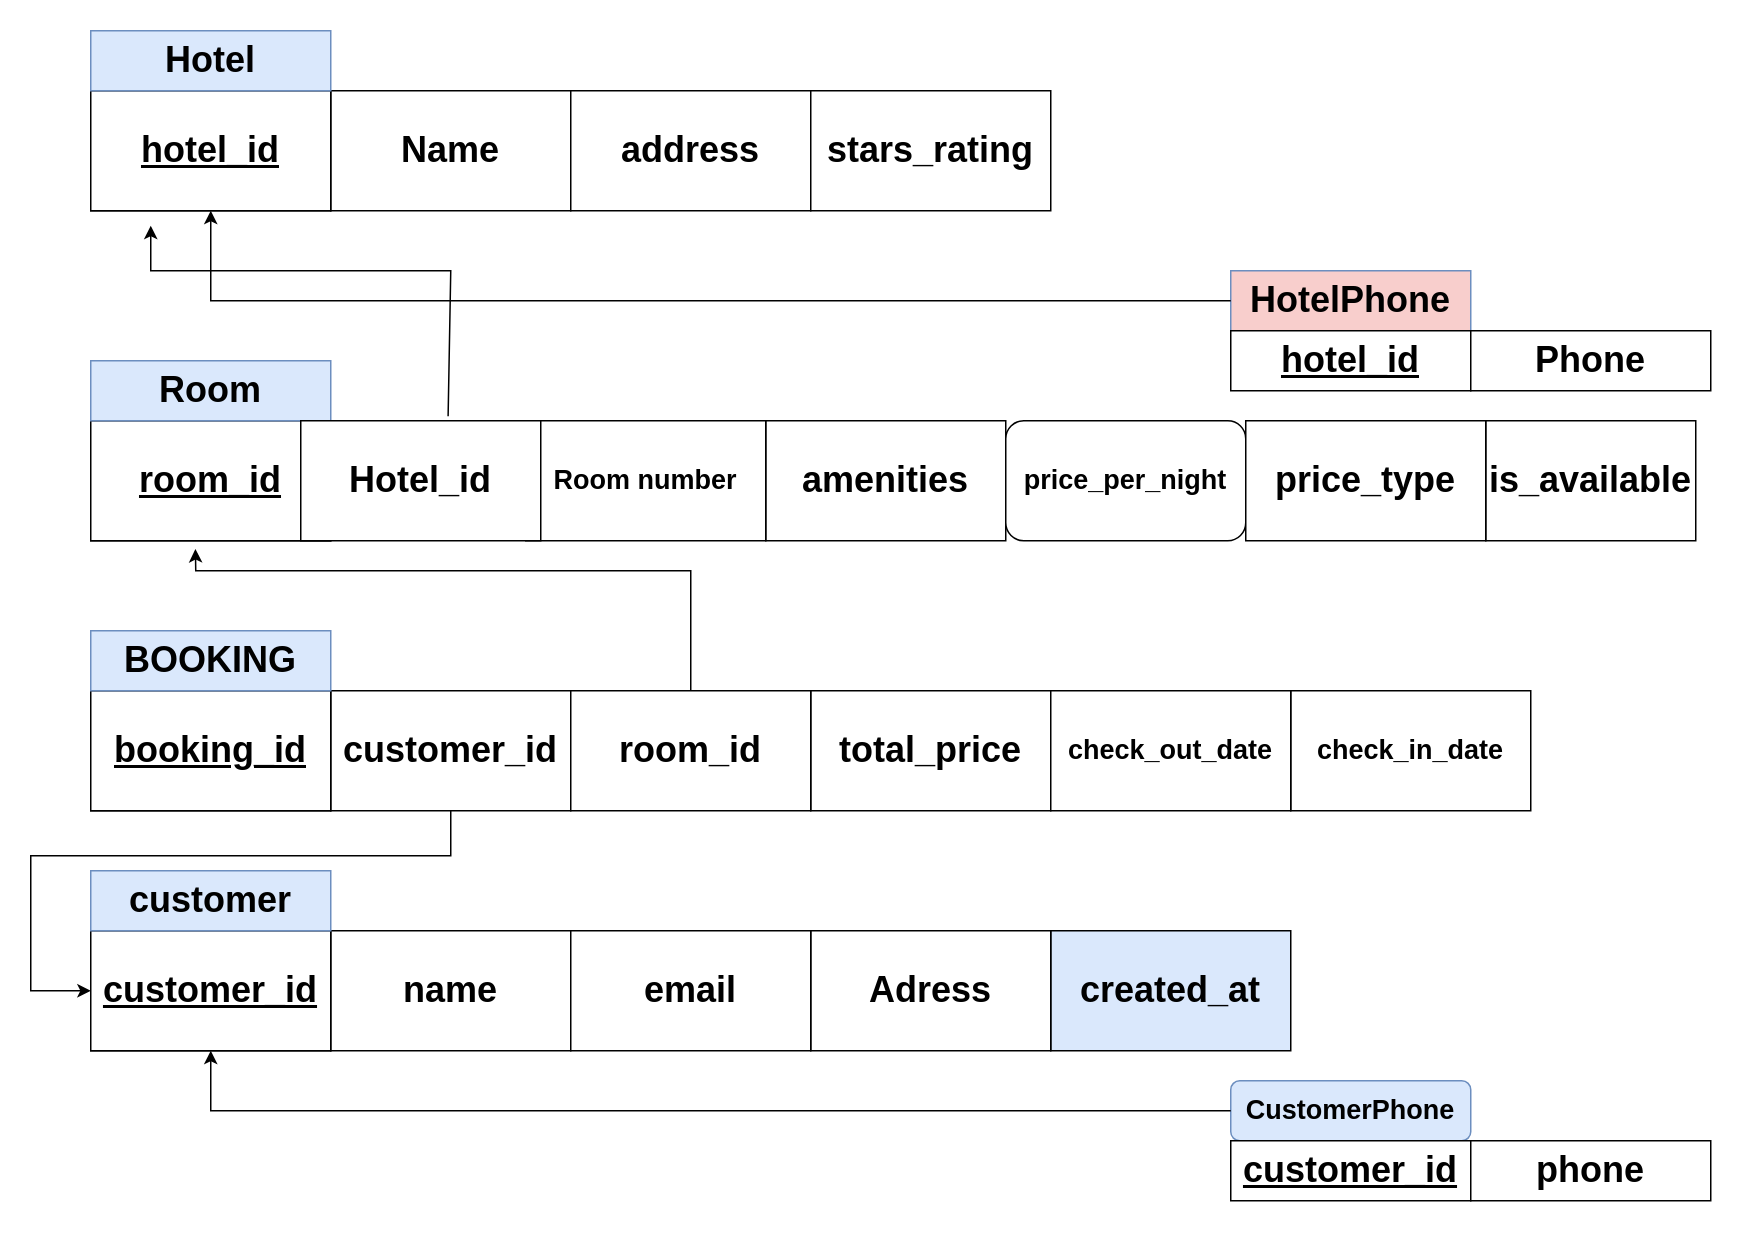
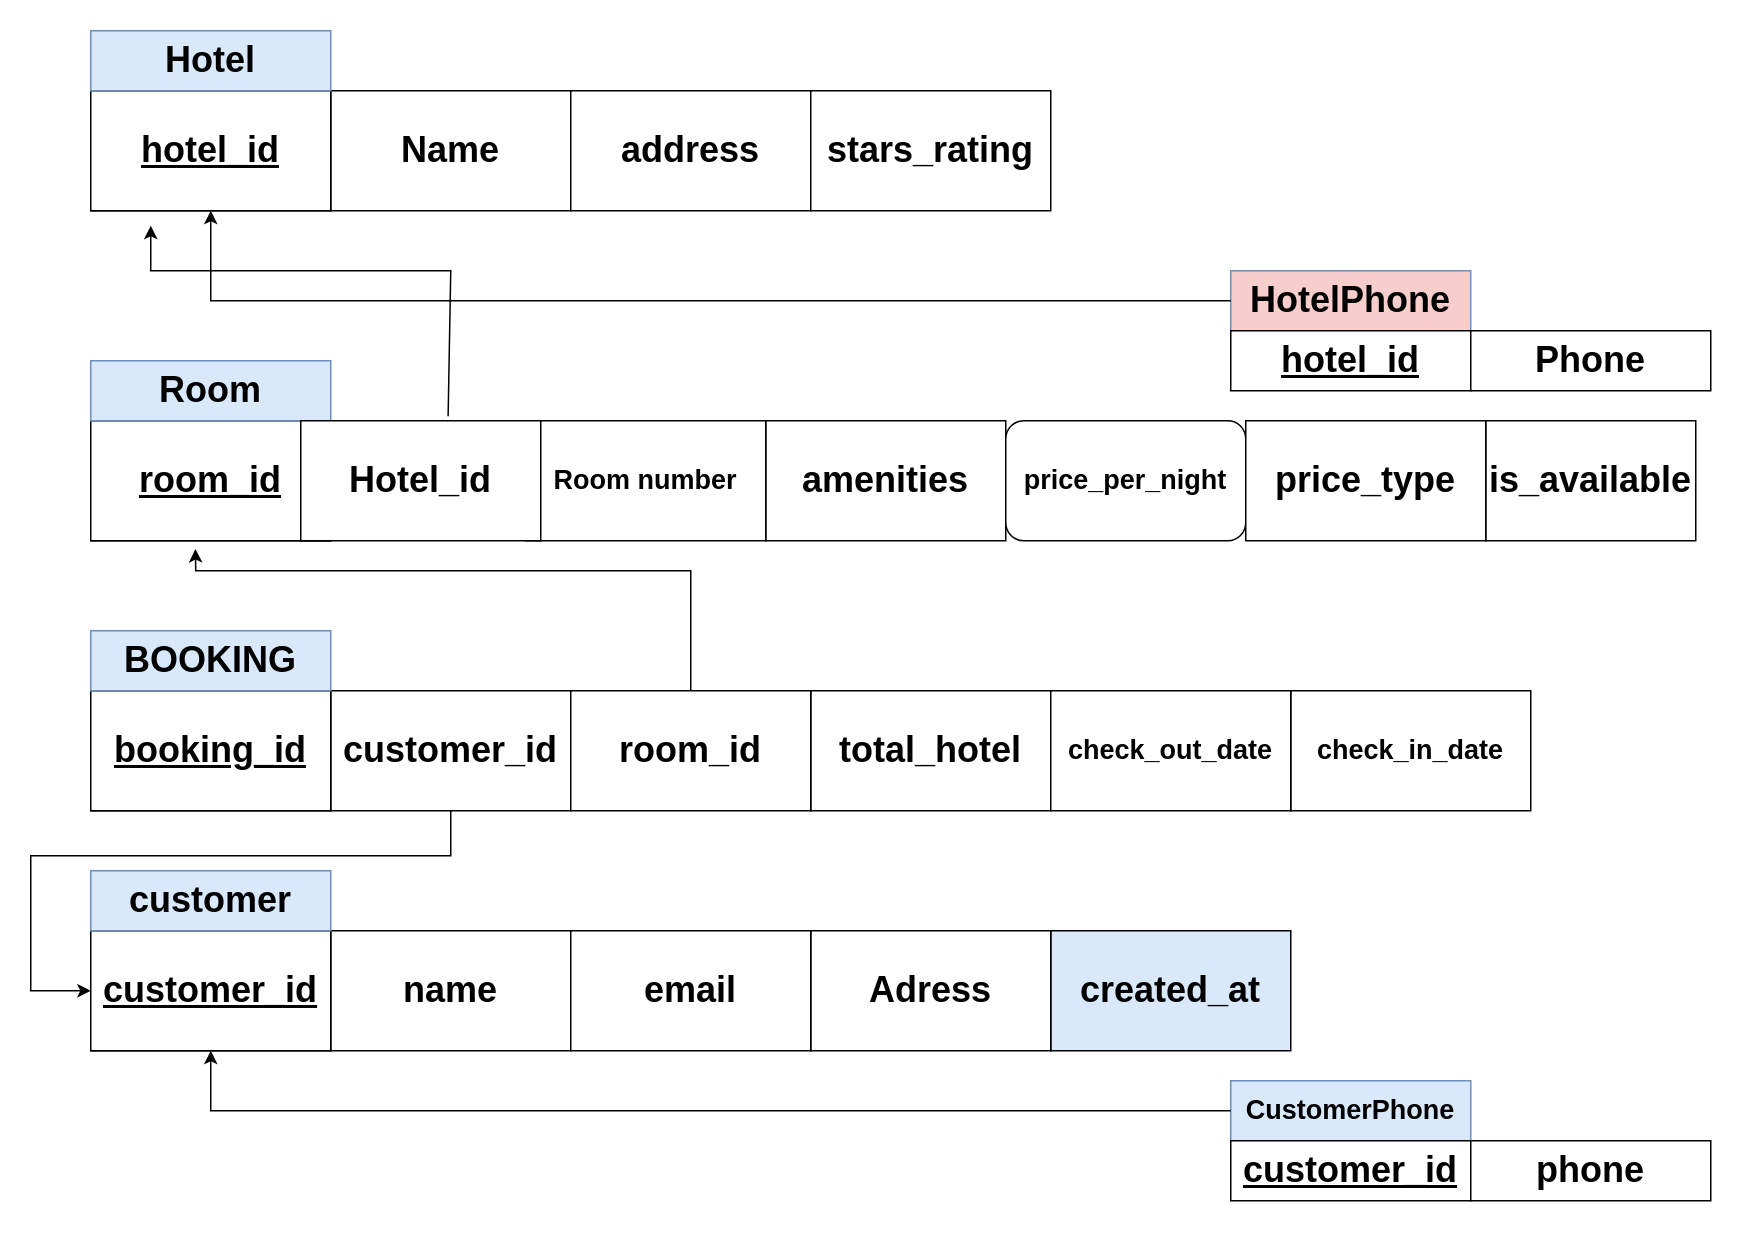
  <mxCell id="0" />
  <mxCell id="1" parent="0" />
  <mxCell id="2" value="Entity" style="whiteSpace=wrap;html=1;align=center;" parent="1" vertex="1"><mxGeometry x="60" y="60" width="160" height="80" as="geometry" /></mxCell>
  <mxCell id="3" value="&lt;span style=&quot;font-size: 24px;&quot;&gt;&lt;b&gt;Name&lt;/b&gt;&lt;/span&gt;" style="whiteSpace=wrap;html=1;align=center;" parent="1" vertex="1"><mxGeometry x="220" y="60" width="160" height="80" as="geometry" /></mxCell>
  <mxCell id="4" value="&lt;b style=&quot;font-size: 24px;&quot;&gt;address&lt;/b&gt;" style="whiteSpace=wrap;html=1;align=center;" parent="1" vertex="1"><mxGeometry x="380" y="60" width="160" height="80" as="geometry" /></mxCell>
  <mxCell id="5" value="&lt;b&gt;&lt;font style=&quot;font-size: 24px;&quot;&gt; stars_rating&lt;/font&gt;&lt;/b&gt;" style="whiteSpace=wrap;html=1;align=center;" parent="1" vertex="1"><mxGeometry x="540" y="60" width="160" height="80" as="geometry" /></mxCell>
  <mxCell id="6" value="&lt;b style=&quot;font-size: 24px;&quot;&gt;&lt;u&gt;hotel_id&lt;/u&gt;&lt;/b&gt;" style="whiteSpace=wrap;html=1;align=center;" parent="1" vertex="1"><mxGeometry x="60" y="60" width="160" height="80" as="geometry" /></mxCell>
  <mxCell id="7" value="Entity" style="whiteSpace=wrap;html=1;align=center;" parent="1" vertex="1"><mxGeometry x="60" y="280" width="160" height="80" as="geometry" /></mxCell>
  <mxCell id="8" value="&lt;font style=&quot;font-size: 24px;&quot;&gt;&lt;b&gt;amenities&lt;/b&gt;&lt;/font&gt;" style="whiteSpace=wrap;html=1;align=center;" parent="1" vertex="1"><mxGeometry x="510" y="280" width="160" height="80" as="geometry" /></mxCell>
  <mxCell id="9" value="&lt;b&gt;&lt;font style=&quot;font-size: 24px;&quot;&gt; is_available&lt;/font&gt;&lt;/b&gt;" style="whiteSpace=wrap;html=1;align=center;" parent="1" vertex="1"><mxGeometry x="990" y="280" width="140" height="80" as="geometry" /></mxCell>
  <mxCell id="10" value="&lt;font style=&quot;font-size: 18px;&quot;&gt;&lt;b&gt; price_per_night&lt;/b&gt;&lt;/font&gt;" style="whiteSpace=wrap;html=1;align=center;rounded=1;" parent="1" vertex="1"><mxGeometry x="670" y="280" width="160" height="80" as="geometry" /></mxCell>
  <mxCell id="11" value="&lt;font style=&quot;font-size: 24px;&quot;&gt;&lt;b&gt; price_type&lt;/b&gt;&lt;/font&gt;" style="whiteSpace=wrap;html=1;align=center;" parent="1" vertex="1"><mxGeometry x="830" y="280" width="160" height="80" as="geometry" /></mxCell>
  <mxCell id="12" value="&lt;font style=&quot;font-size: 24px;&quot;&gt;&lt;b&gt;&lt;u&gt; room_id&lt;/u&gt;&lt;/b&gt;&lt;/font&gt;" style="whiteSpace=wrap;html=1;align=center;" parent="1" vertex="1"><mxGeometry x="60" y="280" width="160" height="80" as="geometry" /></mxCell>
  <mxCell id="13" value="&lt;span style=&quot;font-size: 18px;&quot;&gt;&lt;b&gt;Room number&lt;/b&gt;&lt;/span&gt;" style="whiteSpace=wrap;html=1;align=center;" parent="1" vertex="1"><mxGeometry x="350" y="280" width="160" height="80" as="geometry" /></mxCell>
  <mxCell id="14" value="Entity" style="whiteSpace=wrap;html=1;align=center;" parent="1" vertex="1"><mxGeometry x="60" y="460" width="160" height="80" as="geometry" /></mxCell>
  <mxCell id="15" value="&lt;b&gt;&lt;font style=&quot;font-size: 24px;&quot;&gt; customer_id&lt;/font&gt;&lt;/b&gt;" style="whiteSpace=wrap;html=1;align=center;" parent="1" vertex="1"><mxGeometry x="220" y="460" width="160" height="80" as="geometry" /></mxCell>
  <mxCell id="16" value="&lt;font style=&quot;font-size: 18px;&quot;&gt;&lt;b&gt; check_in_date&lt;/b&gt;&lt;/font&gt;" style="whiteSpace=wrap;html=1;align=center;" parent="1" vertex="1"><mxGeometry x="860" y="460" width="160" height="80" as="geometry" /></mxCell>
- <mxCell id="17" value="&lt;b&gt;&lt;font style=&quot;font-size: 24px;&quot;&gt;total_price&lt;/font&gt;&lt;/b&gt;" style="whiteSpace=wrap;html=1;align=center;" parent="1" vertex="1"><mxGeometry x="540" y="460" width="160" height="80" as="geometry" /></mxCell>
+ <mxCell id="17" value="&lt;b&gt;&lt;font style=&quot;font-size: 24px;&quot;&gt;total_hotel&lt;/font&gt;&lt;/b&gt;" style="whiteSpace=wrap;html=1;align=center;" parent="1" vertex="1"><mxGeometry x="540" y="460" width="160" height="80" as="geometry" /></mxCell>
  <mxCell id="18" value="&lt;b&gt;&lt;font style=&quot;font-size: 18px;&quot;&gt; check_out_date&lt;/font&gt;&lt;/b&gt;" style="whiteSpace=wrap;html=1;align=center;" parent="1" vertex="1"><mxGeometry x="700" y="460" width="160" height="80" as="geometry" /></mxCell>
  <mxCell id="19" value="&lt;b&gt;&lt;font style=&quot;font-size: 24px;&quot;&gt;&lt;u&gt; booking_id&lt;/u&gt;&lt;/font&gt;&lt;/b&gt;" style="whiteSpace=wrap;html=1;align=center;" parent="1" vertex="1"><mxGeometry x="60" y="460" width="160" height="80" as="geometry" /></mxCell>
  <mxCell id="20" value="&lt;b&gt;&lt;font style=&quot;font-size: 24px;&quot;&gt;room_id&lt;/font&gt;&lt;/b&gt;" style="whiteSpace=wrap;html=1;align=center;" parent="1" vertex="1"><mxGeometry x="380" y="460" width="160" height="80" as="geometry" /></mxCell>
  <mxCell id="21" value="Entity" style="whiteSpace=wrap;html=1;align=center;" parent="1" vertex="1"><mxGeometry x="60" y="620" width="160" height="80" as="geometry" /></mxCell>
  <mxCell id="22" value="&lt;font style=&quot;font-size: 24px;&quot;&gt;&lt;b style=&quot;&quot;&gt;name&lt;/b&gt;&lt;/font&gt;" style="whiteSpace=wrap;html=1;align=center;" parent="1" vertex="1"><mxGeometry x="220" y="620" width="160" height="80" as="geometry" /></mxCell>
  <mxCell id="23" value="&lt;font style=&quot;font-size: 24px;&quot;&gt;&lt;b style=&quot;&quot;&gt; created_at&lt;/b&gt;&lt;/font&gt;" style="whiteSpace=wrap;html=1;align=center;fillColor=#dae8fc;" parent="1" vertex="1"><mxGeometry x="700" y="620" width="160" height="80" as="geometry" /></mxCell>
  <mxCell id="24" value="&lt;font style=&quot;font-size: 24px;&quot;&gt;&lt;b&gt;Adress&lt;/b&gt;&lt;/font&gt;" style="whiteSpace=wrap;html=1;align=center;" parent="1" vertex="1"><mxGeometry x="540" y="620" width="160" height="80" as="geometry" /></mxCell>
  <mxCell id="25" value="&lt;b&gt;&lt;font style=&quot;font-size: 24px;&quot;&gt;email&lt;/font&gt;&lt;/b&gt;" style="whiteSpace=wrap;html=1;align=center;" parent="1" vertex="1"><mxGeometry x="380" y="620" width="160" height="80" as="geometry" /></mxCell>
  <mxCell id="26" value="&lt;font style=&quot;font-size: 24px;&quot;&gt;&lt;b&gt;&lt;u&gt; customer_id&lt;/u&gt;&lt;/b&gt;&lt;/font&gt;" style="whiteSpace=wrap;html=1;align=center;" parent="1" vertex="1"><mxGeometry x="60" y="620" width="160" height="80" as="geometry" /></mxCell>
  <mxCell id="27" value="&lt;font style=&quot;font-size: 24px;&quot;&gt;&lt;b style=&quot;&quot;&gt;Hotel&lt;/b&gt;&lt;/font&gt;" style="whiteSpace=wrap;html=1;align=center;fillColor=#dae8fc;strokeColor=#6c8ebf;" parent="1" vertex="1"><mxGeometry x="60" y="20" width="160" height="40" as="geometry" /></mxCell>
  <mxCell id="28" value="&lt;b&gt;&lt;font style=&quot;font-size: 24px;&quot;&gt;Room&lt;/font&gt;&lt;/b&gt;" style="whiteSpace=wrap;html=1;align=center;fillColor=#dae8fc;strokeColor=#6c8ebf;" parent="1" vertex="1"><mxGeometry x="60" y="240" width="160" height="40" as="geometry" /></mxCell>
  <mxCell id="29" value="&lt;font style=&quot;font-size: 24px;&quot;&gt;&lt;b style=&quot;&quot;&gt;BOOKING&lt;/b&gt;&lt;/font&gt;" style="whiteSpace=wrap;html=1;align=center;fillColor=#dae8fc;strokeColor=#6c8ebf;" parent="1" vertex="1"><mxGeometry x="60" y="420" width="160" height="40" as="geometry" /></mxCell>
  <mxCell id="30" value="&lt;font style=&quot;font-size: 24px;&quot;&gt;&lt;b&gt; customer&lt;/b&gt;&lt;/font&gt;" style="whiteSpace=wrap;html=1;align=center;fillColor=#dae8fc;strokeColor=#6c8ebf;" parent="1" vertex="1"><mxGeometry x="60" y="580" width="160" height="40" as="geometry" /></mxCell>
  <mxCell id="31" value="&lt;span style=&quot;font-size: 24px;&quot;&gt;&lt;b&gt;HotelPhone&lt;/b&gt;&lt;/span&gt;" style="whiteSpace=wrap;html=1;align=center;fillColor=#f8cecc;strokeColor=#6c8ebf;" parent="1" vertex="1"><mxGeometry x="820" y="180" width="160" height="40" as="geometry" /></mxCell>
  <mxCell id="32" value="&lt;b style=&quot;font-size: 24px;&quot;&gt;&lt;u&gt;hotel_id&lt;/u&gt;&lt;/b&gt;" style="whiteSpace=wrap;html=1;align=center;" parent="1" vertex="1"><mxGeometry x="820" y="220" width="160" height="40" as="geometry" /></mxCell>
  <mxCell id="33" value="&lt;span style=&quot;font-size: 24px;&quot;&gt;&lt;b&gt;Phone&lt;/b&gt;&lt;/span&gt;" style="whiteSpace=wrap;html=1;align=center;" parent="1" vertex="1"><mxGeometry x="980" y="220" width="160" height="40" as="geometry" /></mxCell>
- <mxCell id="34" value="&lt;b style=&quot;&quot;&gt;&lt;font style=&quot;font-size: 18px;&quot;&gt;CustomerPhone&lt;/font&gt;&lt;/b&gt;" style="whiteSpace=wrap;html=1;align=center;fillColor=#dae8fc;strokeColor=#6c8ebf;rounded=1;" parent="1" vertex="1"><mxGeometry x="820" y="720" width="160" height="40" as="geometry" /></mxCell>
+ <mxCell id="34" value="&lt;b style=&quot;&quot;&gt;&lt;font style=&quot;font-size: 18px;&quot;&gt;CustomerPhone&lt;/font&gt;&lt;/b&gt;" style="whiteSpace=wrap;html=1;align=center;fillColor=#dae8fc;strokeColor=#6c8ebf;" parent="1" vertex="1"><mxGeometry x="820" y="720" width="160" height="40" as="geometry" /></mxCell>
  <mxCell id="35" value="&lt;b style=&quot;font-size: 24px;&quot;&gt;&lt;u&gt;customer_id&lt;/u&gt;&lt;/b&gt;" style="whiteSpace=wrap;html=1;align=center;" parent="1" vertex="1"><mxGeometry x="820" y="760" width="160" height="40" as="geometry" /></mxCell>
  <mxCell id="36" value="&lt;span style=&quot;font-size: 24px;&quot;&gt;&lt;b&gt;phone&lt;/b&gt;&lt;/span&gt;" style="whiteSpace=wrap;html=1;align=center;" parent="1" vertex="1"><mxGeometry x="980" y="760" width="160" height="40" as="geometry" /></mxCell>
  <mxCell id="37" value="" style="endArrow=classic;html=1;rounded=0;exitX=0;exitY=0.5;exitDx=0;exitDy=0;entryX=0.5;entryY=1;entryDx=0;entryDy=0;" parent="1" source="34" target="26" edge="1"><mxGeometry width="50" height="50" relative="1" as="geometry"><mxPoint x="790" y="550" as="sourcePoint" /><mxPoint x="140" y="740" as="targetPoint" /><Array as="points"><mxPoint x="140" y="740" /></Array></mxGeometry></mxCell>
  <mxCell id="38" value="" style="endArrow=classic;html=1;rounded=0;exitX=0;exitY=0.5;exitDx=0;exitDy=0;entryX=0.5;entryY=1;entryDx=0;entryDy=0;" parent="1" target="6" edge="1"><mxGeometry width="50" height="50" relative="1" as="geometry"><mxPoint x="820" y="200" as="sourcePoint" /><mxPoint x="140" y="160" as="targetPoint" /><Array as="points"><mxPoint x="140" y="200" /></Array></mxGeometry></mxCell>
  <mxCell id="39" value="" style="endArrow=classic;html=1;rounded=0;exitX=0.5;exitY=1;exitDx=0;exitDy=0;entryX=0;entryY=0.5;entryDx=0;entryDy=0;" edge="1" parent="1" source="15" target="26"><mxGeometry width="50" height="50" relative="1" as="geometry"><mxPoint x="660" y="450" as="sourcePoint" /><mxPoint x="710" y="400" as="targetPoint" /><Array as="points"><mxPoint x="300" y="570" /><mxPoint x="20" y="570" /><mxPoint x="20" y="660" /></Array></mxGeometry></mxCell>
  <mxCell id="40" value="" style="endArrow=classic;html=1;rounded=0;exitX=0.5;exitY=0;exitDx=0;exitDy=0;entryX=0.436;entryY=1.069;entryDx=0;entryDy=0;entryPerimeter=0;" edge="1" parent="1" source="20" target="12"><mxGeometry width="50" height="50" relative="1" as="geometry"><mxPoint x="660" y="450" as="sourcePoint" /><mxPoint x="710" y="400" as="targetPoint" /><Array as="points"><mxPoint x="460" y="380" /><mxPoint x="130" y="380" /></Array></mxGeometry></mxCell>
  <mxCell id="41" value="&lt;span style=&quot;font-size: 24px;&quot;&gt;&lt;b&gt;Hotel_id&lt;/b&gt;&lt;/span&gt;" style="whiteSpace=wrap;html=1;align=center;" vertex="1" parent="1"><mxGeometry x="200" y="280" width="160" height="80" as="geometry" /></mxCell>
  <mxCell id="42" value="" style="endArrow=classic;html=1;rounded=0;exitX=0.614;exitY=-0.038;exitDx=0;exitDy=0;exitPerimeter=0;" edge="1" parent="1" source="41"><mxGeometry width="50" height="50" relative="1" as="geometry"><mxPoint x="660" y="450" as="sourcePoint" /><mxPoint x="100" y="150" as="targetPoint" /><Array as="points"><mxPoint x="300" y="180" /><mxPoint x="100" y="180" /></Array></mxGeometry></mxCell>
